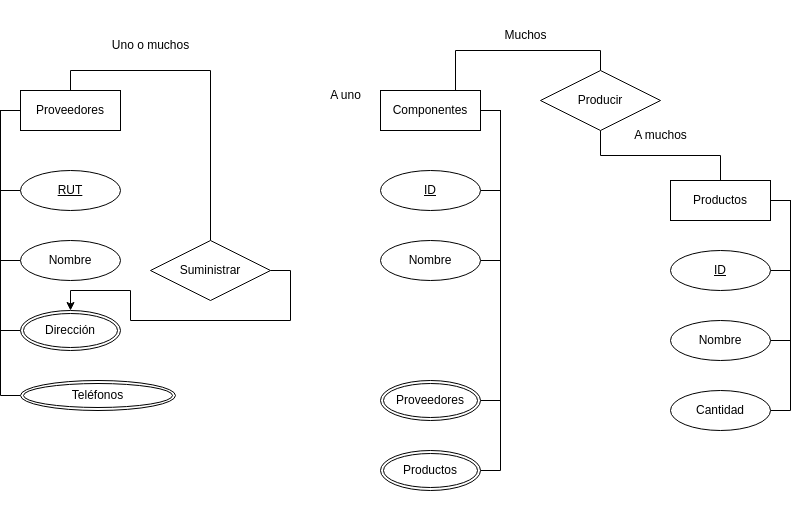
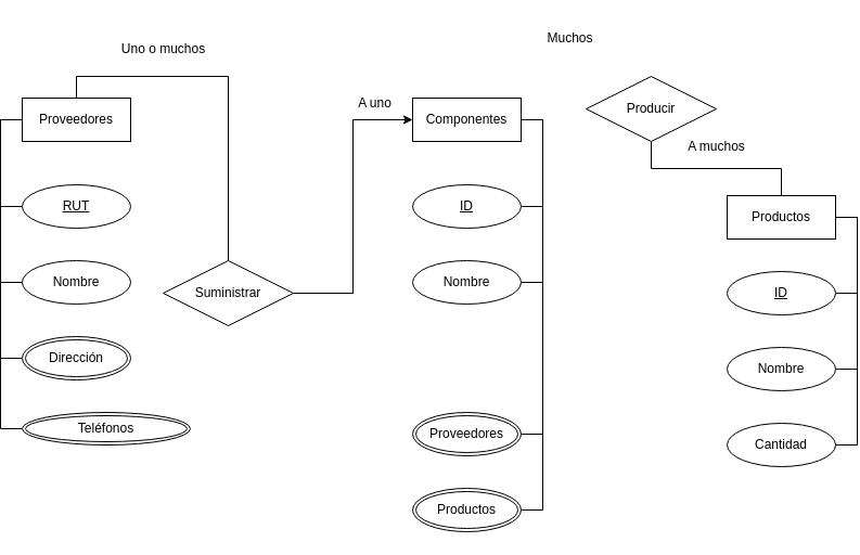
  <mxCell id="0" />
  <mxCell id="1" parent="0" />
  <mxCell id="2" value="Productos" style="whiteSpace=wrap;html=1;align=center;" vertex="1" parent="1"><mxGeometry x="670" y="180" width="100" height="40" as="geometry" /></mxCell>
  <mxCell id="3" style="edgeStyle=orthogonalEdgeStyle;rounded=0;orthogonalLoop=1;jettySize=auto;html=1;exitX=1;exitY=0.5;exitDx=0;exitDy=0;entryX=1;entryY=0.5;entryDx=0;entryDy=0;endArrow=none;endFill=0;" edge="1" parent="1" source="4" target="2"><mxGeometry relative="1" as="geometry" /></mxCell>
  <mxCell id="4" value="ID" style="ellipse;whiteSpace=wrap;html=1;align=center;fontStyle=4;" vertex="1" parent="1"><mxGeometry x="670" y="250" width="100" height="40" as="geometry" /></mxCell>
  <mxCell id="5" style="edgeStyle=orthogonalEdgeStyle;rounded=0;orthogonalLoop=1;jettySize=auto;html=1;exitX=1;exitY=0.5;exitDx=0;exitDy=0;entryX=1;entryY=0.5;entryDx=0;entryDy=0;endArrow=none;endFill=0;" edge="1" parent="1" source="6" target="2"><mxGeometry relative="1" as="geometry"><mxPoint x="810" y="240" as="targetPoint" /></mxGeometry></mxCell>
  <mxCell id="6" value="Nombre" style="ellipse;whiteSpace=wrap;html=1;align=center;" vertex="1" parent="1"><mxGeometry x="670" y="320" width="100" height="40" as="geometry" /></mxCell>
  <mxCell id="7" style="edgeStyle=orthogonalEdgeStyle;rounded=0;orthogonalLoop=1;jettySize=auto;html=1;exitX=1;exitY=0.5;exitDx=0;exitDy=0;entryX=1;entryY=0.5;entryDx=0;entryDy=0;endArrow=none;endFill=0;" edge="1" parent="1" source="8" target="2"><mxGeometry relative="1" as="geometry" /></mxCell>
  <mxCell id="8" value="Cantidad" style="ellipse;whiteSpace=wrap;html=1;align=center;" vertex="1" parent="1"><mxGeometry x="670" y="390" width="100" height="40" as="geometry" /></mxCell>
- <mxCell id="9" style="edgeStyle=orthogonalEdgeStyle;rounded=0;orthogonalLoop=1;jettySize=auto;html=1;exitX=0.75;exitY=0;exitDx=0;exitDy=0;entryX=0.5;entryY=0;entryDx=0;entryDy=0;endArrow=none;endFill=0;" edge="1" parent="1" source="10" target="16"><mxGeometry relative="1" as="geometry" /></mxCell>
  <mxCell id="10" value="Componentes" style="whiteSpace=wrap;html=1;align=center;" vertex="1" parent="1"><mxGeometry x="380" y="90" width="100" height="40" as="geometry" /></mxCell>
  <mxCell id="11" style="edgeStyle=orthogonalEdgeStyle;rounded=0;orthogonalLoop=1;jettySize=auto;html=1;exitX=1;exitY=0.5;exitDx=0;exitDy=0;entryX=1;entryY=0.5;entryDx=0;entryDy=0;endArrow=none;endFill=0;" edge="1" parent="1" source="12" target="10"><mxGeometry relative="1" as="geometry" /></mxCell>
  <mxCell id="12" value="ID" style="ellipse;whiteSpace=wrap;html=1;align=center;fontStyle=4;" vertex="1" parent="1"><mxGeometry x="380" y="170" width="100" height="40" as="geometry" /></mxCell>
  <mxCell id="13" style="edgeStyle=orthogonalEdgeStyle;rounded=0;orthogonalLoop=1;jettySize=auto;html=1;exitX=1;exitY=0.5;exitDx=0;exitDy=0;entryX=1;entryY=0.5;entryDx=0;entryDy=0;endArrow=none;endFill=0;" edge="1" parent="1" source="14" target="10"><mxGeometry relative="1" as="geometry" /></mxCell>
  <mxCell id="14" value="Nombre" style="ellipse;whiteSpace=wrap;html=1;align=center;" vertex="1" parent="1"><mxGeometry x="380" y="240" width="100" height="40" as="geometry" /></mxCell>
  <mxCell id="15" style="edgeStyle=orthogonalEdgeStyle;rounded=0;orthogonalLoop=1;jettySize=auto;html=1;exitX=0.5;exitY=1;exitDx=0;exitDy=0;entryX=0.5;entryY=0;entryDx=0;entryDy=0;endArrow=none;endFill=0;" edge="1" parent="1" source="16" target="2"><mxGeometry relative="1" as="geometry" /></mxCell>
  <mxCell id="16" value="Producir" style="shape=rhombus;perimeter=rhombusPerimeter;whiteSpace=wrap;html=1;align=center;" vertex="1" parent="1"><mxGeometry x="540" y="70" width="120" height="60" as="geometry" /></mxCell>
  <mxCell id="17" style="edgeStyle=orthogonalEdgeStyle;rounded=0;orthogonalLoop=1;jettySize=auto;html=1;exitX=0.5;exitY=0;exitDx=0;exitDy=0;entryX=0.5;entryY=0;entryDx=0;entryDy=0;endArrow=none;endFill=0;" edge="1" parent="1" source="18" target="26"><mxGeometry relative="1" as="geometry" /></mxCell>
  <mxCell id="18" value="Proveedores" style="whiteSpace=wrap;html=1;align=center;" vertex="1" parent="1"><mxGeometry x="20" y="90" width="100" height="40" as="geometry" /></mxCell>
  <mxCell id="19" style="edgeStyle=orthogonalEdgeStyle;rounded=0;orthogonalLoop=1;jettySize=auto;html=1;exitX=1;exitY=0.5;exitDx=0;exitDy=0;entryX=1;entryY=0.5;entryDx=0;entryDy=0;endArrow=none;endFill=0;" edge="1" parent="1" source="20" target="10"><mxGeometry relative="1" as="geometry" /></mxCell>
  <mxCell id="20" value="Proveedores" style="ellipse;shape=doubleEllipse;margin=3;whiteSpace=wrap;html=1;align=center;" vertex="1" parent="1"><mxGeometry x="380" y="380" width="100" height="40" as="geometry" /></mxCell>
  <mxCell id="21" style="edgeStyle=orthogonalEdgeStyle;rounded=0;orthogonalLoop=1;jettySize=auto;html=1;exitX=1;exitY=0.5;exitDx=0;exitDy=0;entryX=1;entryY=0.5;entryDx=0;entryDy=0;endArrow=none;endFill=0;" edge="1" parent="1" source="22" target="10"><mxGeometry relative="1" as="geometry" /></mxCell>
  <mxCell id="22" value="Productos" style="ellipse;shape=doubleEllipse;margin=3;whiteSpace=wrap;html=1;align=center;" vertex="1" parent="1"><mxGeometry x="380" y="450" width="100" height="40" as="geometry" /></mxCell>
  <mxCell id="23" value="Muchos" style="text;html=1;align=center;verticalAlign=middle;resizable=0;points=[];autosize=1;strokeColor=none;fillColor=none;" vertex="1" parent="1"><mxGeometry x="490" y="20" width="70" height="30" as="geometry" /></mxCell>
  <mxCell id="24" value="A muchos" style="text;html=1;align=center;verticalAlign=middle;resizable=0;points=[];autosize=1;strokeColor=none;fillColor=none;" vertex="1" parent="1"><mxGeometry x="620" y="120" width="80" height="30" as="geometry" /></mxCell>
- <mxCell id="25" style="edgeStyle=orthogonalEdgeStyle;rounded=0;orthogonalLoop=1;jettySize=auto;html=1;exitX=1;exitY=0.5;exitDx=0;exitDy=0;" edge="1" parent="1" source="26" target="36"><mxGeometry relative="1" as="geometry" /></mxCell>
+ <mxCell id="25" style="edgeStyle=orthogonalEdgeStyle;rounded=0;orthogonalLoop=1;jettySize=auto;html=1;exitX=1;exitY=0.5;exitDx=0;exitDy=0;entryX=0;entryY=0.5;entryDx=0;entryDy=0;" edge="1" parent="1" source="26" target="10"><mxGeometry relative="1" as="geometry" /></mxCell>
  <mxCell id="26" value="Suministrar" style="shape=rhombus;perimeter=rhombusPerimeter;whiteSpace=wrap;html=1;align=center;" vertex="1" parent="1"><mxGeometry x="150" y="240" width="120" height="60" as="geometry" /></mxCell>
  <mxCell id="27" value="Uno o muchos" style="text;html=1;align=center;verticalAlign=middle;resizable=0;points=[];autosize=1;strokeColor=none;fillColor=none;" vertex="1" parent="1"><mxGeometry x="100" y="30" width="100" height="30" as="geometry" /></mxCell>
  <mxCell id="28" value="A uno" style="text;html=1;align=center;verticalAlign=middle;resizable=0;points=[];autosize=1;strokeColor=none;fillColor=none;" vertex="1" parent="1"><mxGeometry x="320" y="80" width="50" height="30" as="geometry" /></mxCell>
  <mxCell id="29" style="edgeStyle=orthogonalEdgeStyle;rounded=0;orthogonalLoop=1;jettySize=auto;html=1;exitX=0;exitY=0.5;exitDx=0;exitDy=0;entryX=0;entryY=0.5;entryDx=0;entryDy=0;endArrow=none;endFill=0;" edge="1" parent="1" source="30" target="18"><mxGeometry relative="1" as="geometry" /></mxCell>
  <mxCell id="30" value="RUT" style="ellipse;whiteSpace=wrap;html=1;align=center;fontStyle=4;" vertex="1" parent="1"><mxGeometry x="20" y="170" width="100" height="40" as="geometry" /></mxCell>
  <mxCell id="31" style="edgeStyle=orthogonalEdgeStyle;rounded=0;orthogonalLoop=1;jettySize=auto;html=1;exitX=0;exitY=0.5;exitDx=0;exitDy=0;entryX=0;entryY=0.5;entryDx=0;entryDy=0;endArrow=none;endFill=0;" edge="1" parent="1" source="32" target="18"><mxGeometry relative="1" as="geometry" /></mxCell>
  <mxCell id="32" value="Nombre" style="ellipse;whiteSpace=wrap;html=1;align=center;" vertex="1" parent="1"><mxGeometry x="20" y="240" width="100" height="40" as="geometry" /></mxCell>
  <mxCell id="33" style="edgeStyle=orthogonalEdgeStyle;rounded=0;orthogonalLoop=1;jettySize=auto;html=1;exitX=0;exitY=0.5;exitDx=0;exitDy=0;entryX=0;entryY=0.5;entryDx=0;entryDy=0;endArrow=none;endFill=0;" edge="1" parent="1" source="34" target="18"><mxGeometry relative="1" as="geometry" /></mxCell>
  <mxCell id="34" value="Teléfonos" style="ellipse;shape=doubleEllipse;margin=3;whiteSpace=wrap;html=1;align=center;" vertex="1" parent="1"><mxGeometry x="20" y="380" width="155" height="30" as="geometry" /></mxCell>
  <mxCell id="35" style="edgeStyle=orthogonalEdgeStyle;rounded=0;orthogonalLoop=1;jettySize=auto;html=1;exitX=0;exitY=0.5;exitDx=0;exitDy=0;entryX=0;entryY=0.5;entryDx=0;entryDy=0;endArrow=none;endFill=0;" edge="1" parent="1" source="36" target="18"><mxGeometry relative="1" as="geometry" /></mxCell>
  <mxCell id="36" value="Dirección" style="ellipse;shape=doubleEllipse;margin=3;whiteSpace=wrap;html=1;align=center;" vertex="1" parent="1"><mxGeometry x="20" y="310" width="100" height="40" as="geometry" /></mxCell>
